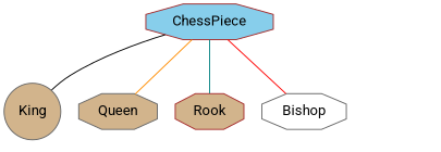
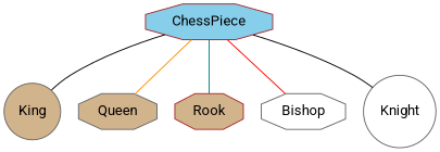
  graph {
    fontname=Roboto
    node [color=gray40 fillcolor=tan fontname=Roboto shape=octagon style=filled]
    edge [color=black fontname=Roboto]
    King [shape=circle]
    Queen
    ChessPiece [color=brown fillcolor=skyblue]
    Rook [color=brown]
    Bishop [fillcolor=white]
+   Knight [fillcolor=white shape=circle]
    subgraph sub_1 {
      rank=same
      King
      Queen
    }
    ChessPiece -- King
    ChessPiece -- Queen [color=darkorange]
    ChessPiece -- Rook [color=teal]
    ChessPiece -- Bishop [color=red]
+   ChessPiece -- Knight
  }
